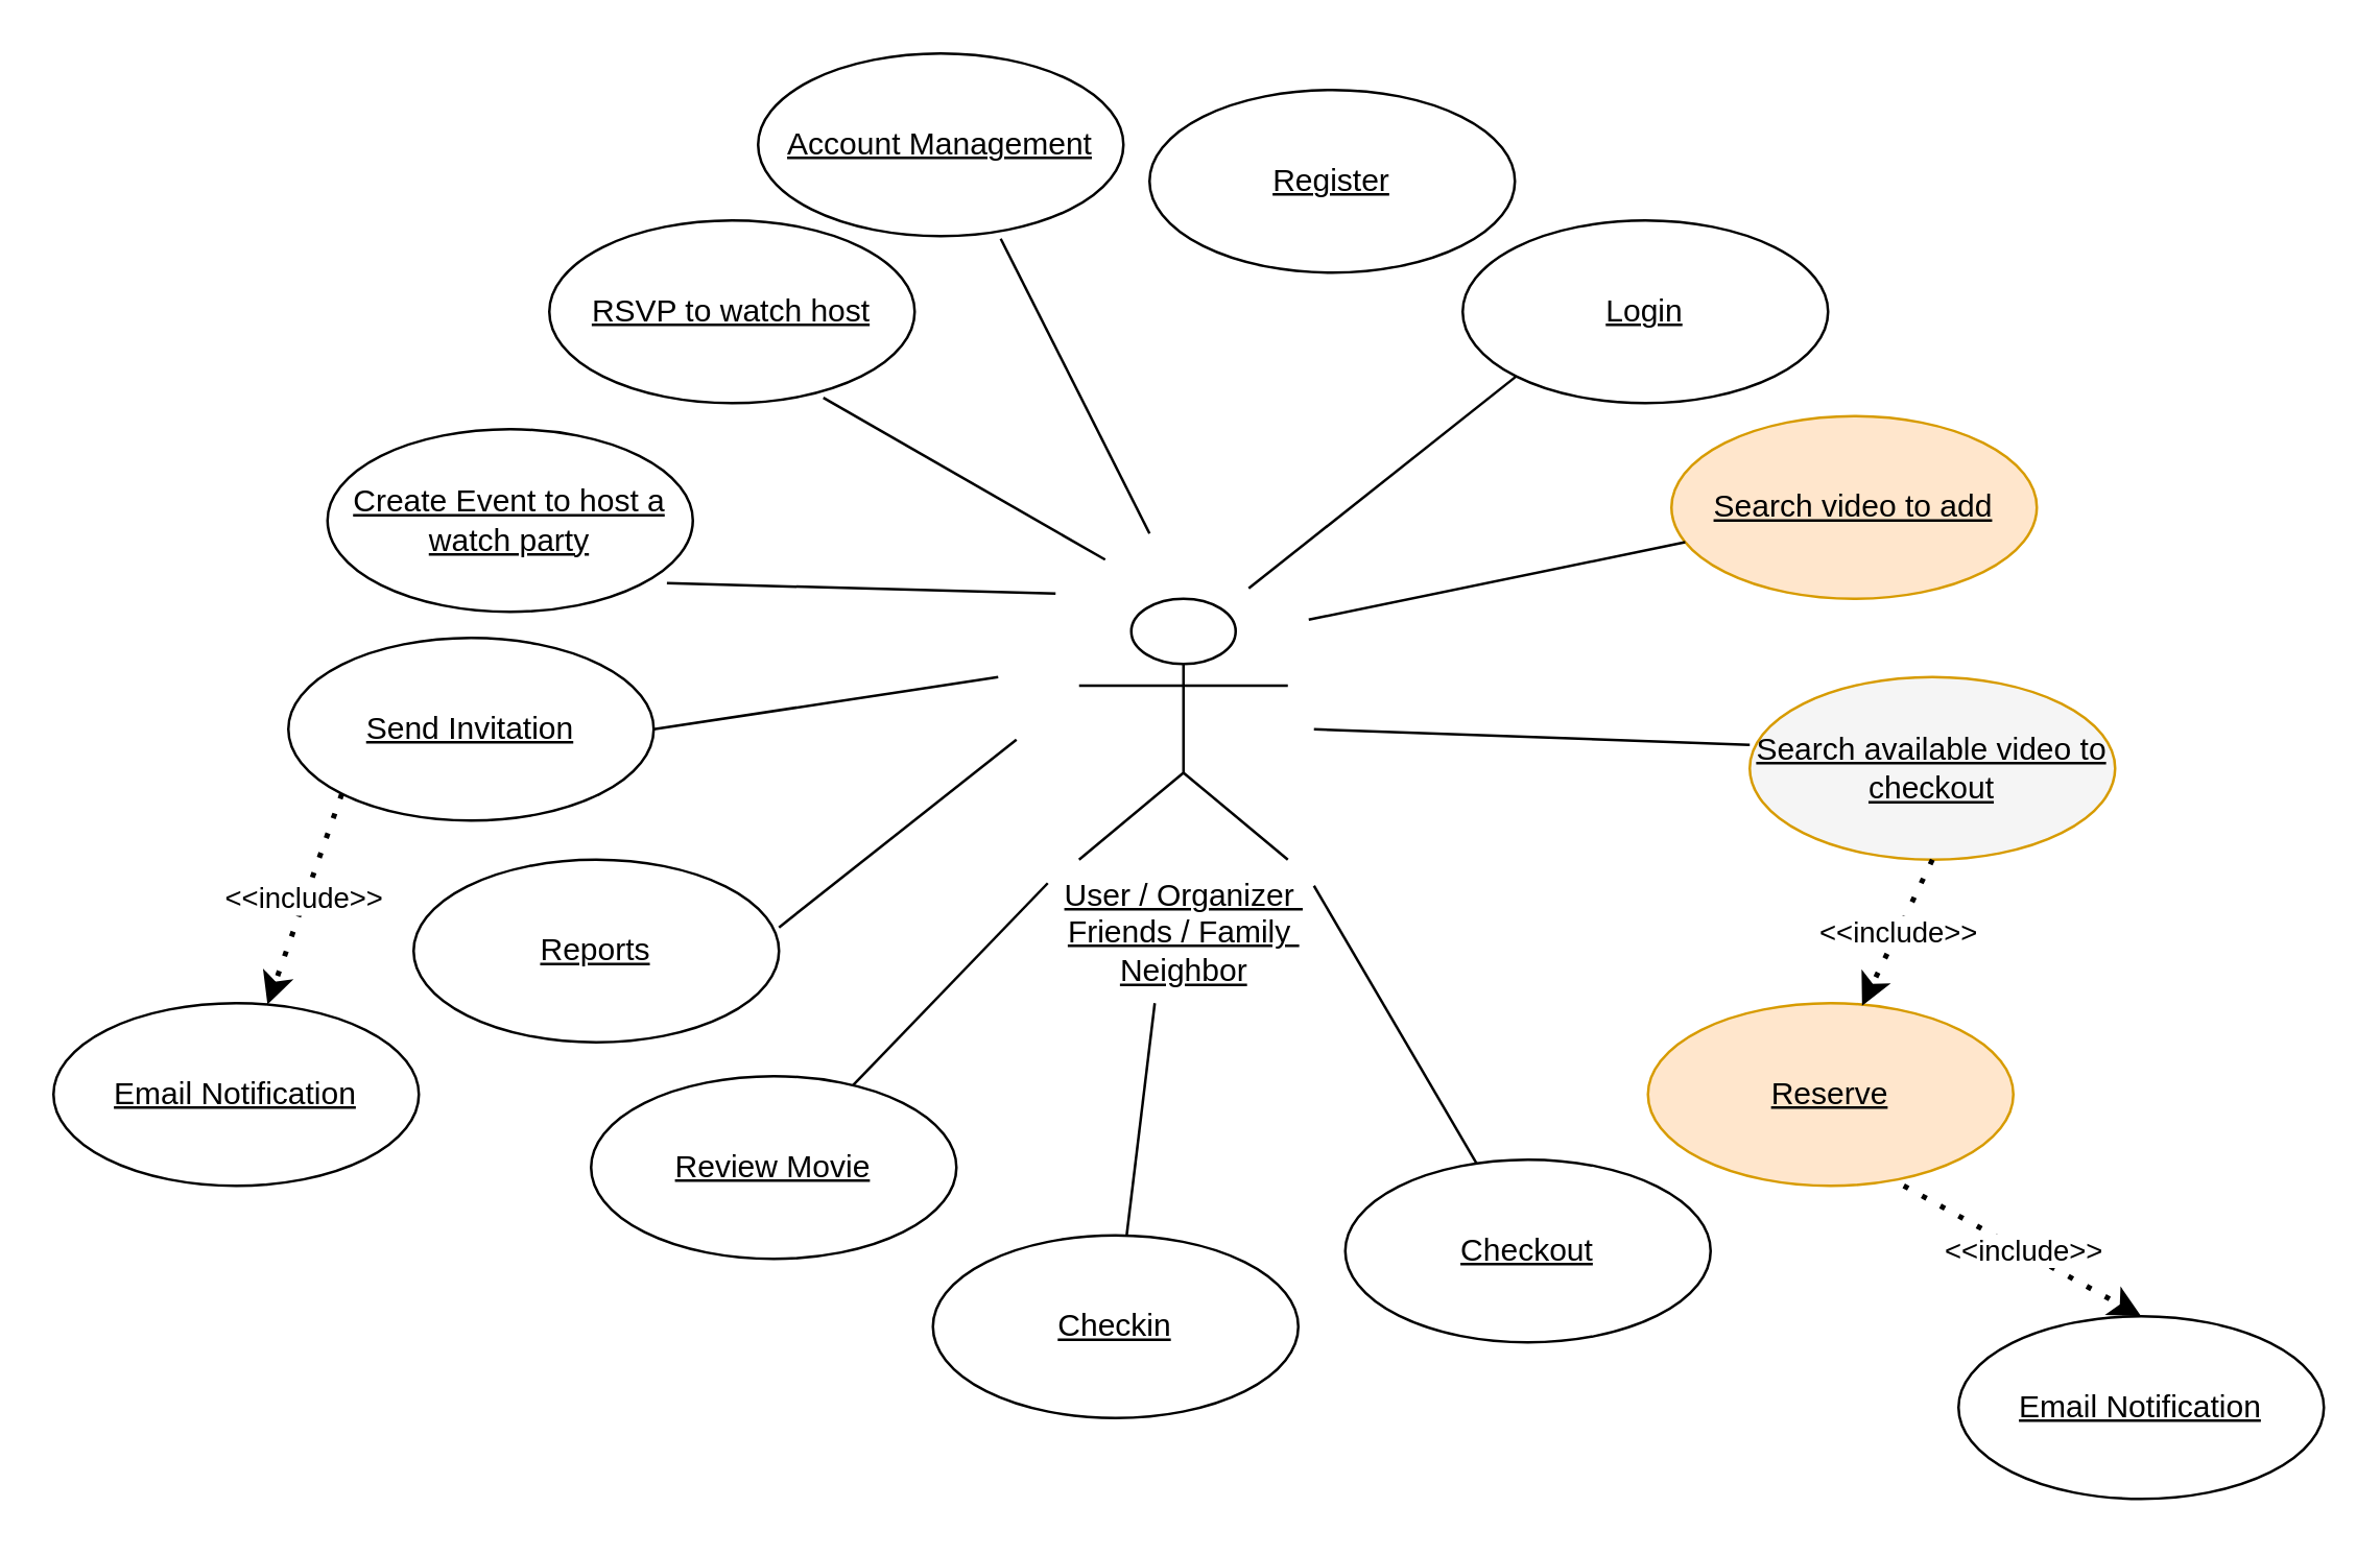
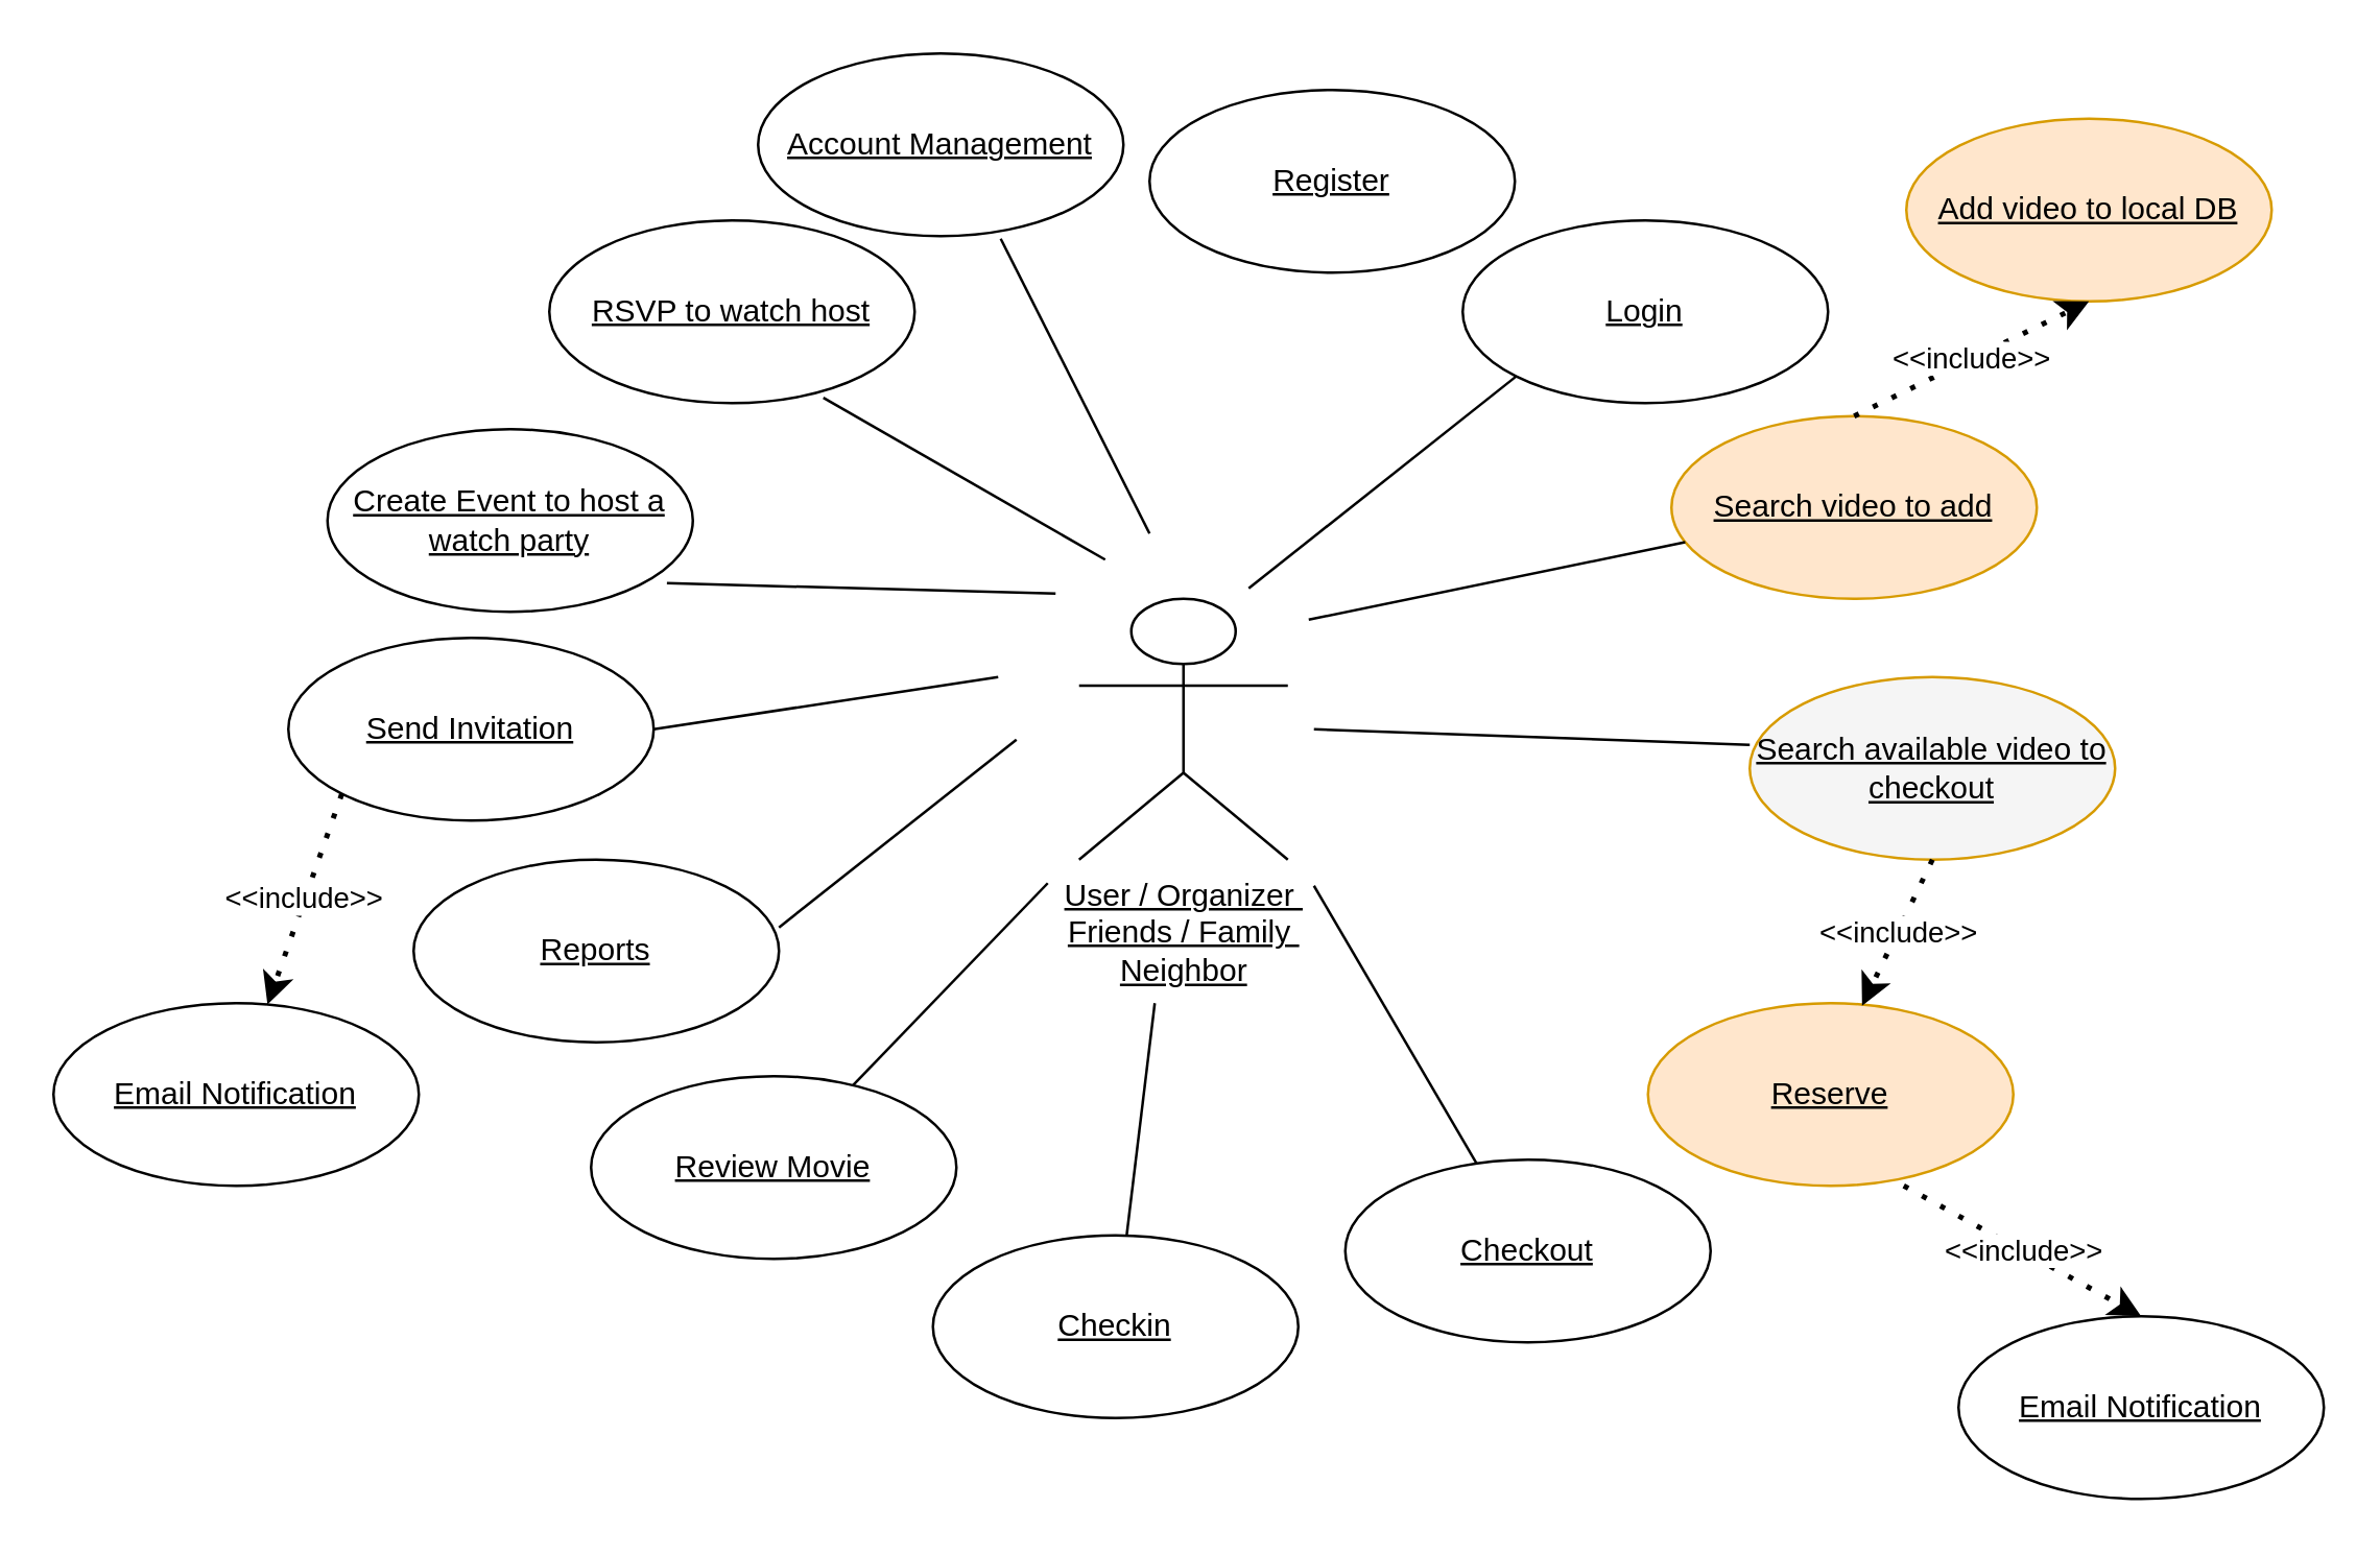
  <mxCell id="0" />
  <mxCell id="1" parent="0" />
  <mxCell id="2" value="" style="group;fontStyle=4;container=1;" vertex="1" connectable="0" parent="1"><mxGeometry x="123" y="20" width="747" height="523" as="geometry" /></mxCell>
  <mxCell id="3" value="User / Organizer&amp;nbsp;&lt;br&gt;Friends / Family&amp;nbsp;&lt;br&gt;Neighbor" style="shape=umlActor;html=1;verticalLabelPosition=bottom;verticalAlign=top;align=center;fontStyle=4" vertex="1" parent="2"><mxGeometry x="290" y="209" width="80" height="100" as="geometry" /></mxCell>
  <mxCell id="4" value="Register" style="ellipse;whiteSpace=wrap;html=1;fontStyle=4" vertex="1" parent="2"><mxGeometry x="317" y="14" width="140" height="70" as="geometry" /></mxCell>
  <mxCell id="5" value="Search available video to checkout" style="ellipse;whiteSpace=wrap;html=1;fillColor=#f5f5f5;strokeColor=#d79b00;fontStyle=4;" vertex="1" parent="2"><mxGeometry x="547" y="239" width="140" height="70" as="geometry" /></mxCell>
  <mxCell id="6" value="Reserve" style="ellipse;whiteSpace=wrap;html=1;fillColor=#ffe6cc;strokeColor=#d79b00;fontStyle=4" vertex="1" parent="2"><mxGeometry x="508" y="364" width="140" height="70" as="geometry" /></mxCell>
  <mxCell id="7" value="Checkout" style="ellipse;whiteSpace=wrap;html=1;fontStyle=4" vertex="1" parent="2"><mxGeometry x="392" y="424" width="140" height="70" as="geometry" /></mxCell>
  <mxCell id="8" value="" style="endArrow=none;html=1;entryX=0;entryY=0.371;entryDx=0;entryDy=0;entryPerimeter=0;fontStyle=4" edge="1" parent="2" target="5"><mxGeometry width="50" height="50" relative="1" as="geometry"><mxPoint x="380" y="259" as="sourcePoint" /><mxPoint x="670" y="309" as="targetPoint" /></mxGeometry></mxCell>
  <mxCell id="9" value="" style="endArrow=none;html=1;fontStyle=4" edge="1" parent="2" source="7"><mxGeometry width="50" height="50" relative="1" as="geometry"><mxPoint x="620" y="359" as="sourcePoint" /><mxPoint x="380" y="319" as="targetPoint" /></mxGeometry></mxCell>
  <mxCell id="10" value="Checkin" style="ellipse;whiteSpace=wrap;html=1;fontStyle=4" vertex="1" parent="2"><mxGeometry x="234" y="453" width="140" height="70" as="geometry" /></mxCell>
  <mxCell id="11" value="" style="endArrow=none;html=1;fontStyle=4" edge="1" parent="2" target="10"><mxGeometry width="50" height="50" relative="1" as="geometry"><mxPoint x="319" y="364" as="sourcePoint" /><mxPoint x="670" y="309" as="targetPoint" /></mxGeometry></mxCell>
  <mxCell id="12" value="Login" style="ellipse;whiteSpace=wrap;html=1;fontStyle=4" vertex="1" parent="2"><mxGeometry x="437" y="64" width="140" height="70" as="geometry" /></mxCell>
  <mxCell id="13" value="" style="endArrow=none;html=1;entryX=0;entryY=1;entryDx=0;entryDy=0;fontStyle=4" edge="1" parent="2" target="12"><mxGeometry width="50" height="50" relative="1" as="geometry"><mxPoint x="355" y="205" as="sourcePoint" /><mxPoint x="669" y="275" as="targetPoint" /></mxGeometry></mxCell>
  <mxCell id="14" value="Search video to add" style="ellipse;whiteSpace=wrap;html=1;fillColor=#ffe6cc;strokeColor=#d79b00;fontStyle=4" vertex="1" parent="2"><mxGeometry x="517" y="139" width="140" height="70" as="geometry" /></mxCell>
  <mxCell id="15" value="" style="endArrow=none;html=1;fontStyle=4" edge="1" parent="2" target="14"><mxGeometry width="50" height="50" relative="1" as="geometry"><mxPoint x="378" y="217" as="sourcePoint" /><mxPoint x="669" y="275" as="targetPoint" /></mxGeometry></mxCell>
  <mxCell id="16" value="Review Movie" style="ellipse;whiteSpace=wrap;html=1;fontStyle=4" vertex="1" parent="2"><mxGeometry x="103" y="392" width="140" height="70" as="geometry" /></mxCell>
  <mxCell id="17" value="" style="endArrow=none;html=1;fontStyle=4" edge="1" parent="2" source="16"><mxGeometry width="50" height="50" relative="1" as="geometry"><mxPoint x="209" y="387" as="sourcePoint" /><mxPoint x="278" y="318" as="targetPoint" /></mxGeometry></mxCell>
  <mxCell id="18" value="Reports" style="ellipse;whiteSpace=wrap;html=1;fontStyle=4" vertex="1" parent="2"><mxGeometry x="35" y="309" width="140" height="70" as="geometry" /></mxCell>
  <mxCell id="19" value="" style="endArrow=none;html=1;exitX=1;exitY=0.371;exitDx=0;exitDy=0;exitPerimeter=0;fontStyle=4" edge="1" parent="2" source="18"><mxGeometry width="50" height="50" relative="1" as="geometry"><mxPoint x="213.376" y="405.467" as="sourcePoint" /><mxPoint x="266" y="263" as="targetPoint" /></mxGeometry></mxCell>
  <mxCell id="20" value="Send Invitation" style="ellipse;whiteSpace=wrap;html=1;fontStyle=4" vertex="1" parent="2"><mxGeometry x="-13" y="224" width="140" height="70" as="geometry" /></mxCell>
  <mxCell id="21" value="Create Event to host a watch party" style="ellipse;whiteSpace=wrap;html=1;fontStyle=4" vertex="1" parent="2"><mxGeometry x="2" y="144" width="140" height="70" as="geometry" /></mxCell>
  <mxCell id="22" value="RSVP to watch host" style="ellipse;whiteSpace=wrap;html=1;fontStyle=4" vertex="1" parent="2"><mxGeometry x="87" y="64" width="140" height="70" as="geometry" /></mxCell>
  <mxCell id="23" value="" style="endArrow=none;html=1;exitX=1;exitY=0.5;exitDx=0;exitDy=0;fontStyle=4" edge="1" parent="2" source="20"><mxGeometry width="50" height="50" relative="1" as="geometry"><mxPoint x="366" y="303" as="sourcePoint" /><mxPoint x="259" y="239" as="targetPoint" /></mxGeometry></mxCell>
  <mxCell id="24" value="" style="endArrow=none;html=1;exitX=0.929;exitY=0.843;exitDx=0;exitDy=0;exitPerimeter=0;fontStyle=4" edge="1" parent="2" source="21"><mxGeometry width="50" height="50" relative="1" as="geometry"><mxPoint x="366" y="303" as="sourcePoint" /><mxPoint x="281" y="207" as="targetPoint" /></mxGeometry></mxCell>
  <mxCell id="25" value="" style="endArrow=none;html=1;exitX=0.75;exitY=0.971;exitDx=0;exitDy=0;exitPerimeter=0;fontStyle=4" edge="1" parent="2" source="22"><mxGeometry width="50" height="50" relative="1" as="geometry"><mxPoint x="366" y="303" as="sourcePoint" /><mxPoint x="300" y="194" as="targetPoint" /></mxGeometry></mxCell>
  <mxCell id="26" value="&amp;lt;&amp;lt;include&amp;gt;&amp;gt;" style="endArrow=classic;dashed=1;html=1;dashPattern=1 3;strokeWidth=2;entryX=0.586;entryY=0.014;entryDx=0;entryDy=0;exitX=0.5;exitY=1;exitDx=0;exitDy=0;endFill=1;entryPerimeter=0;" edge="1" parent="2" source="5" target="6"><mxGeometry width="50" height="50" relative="1" as="geometry"><mxPoint x="616" y="444" as="sourcePoint" /><mxPoint x="647.503" y="524.251" as="targetPoint" /></mxGeometry></mxCell>
  <mxCell id="27" value="Email Notification" style="ellipse;whiteSpace=wrap;html=1;fontStyle=4" vertex="1" parent="2"><mxGeometry x="627" y="484" width="140" height="70" as="geometry" /></mxCell>
  <mxCell id="28" value="&amp;lt;&amp;lt;include&amp;gt;&amp;gt;" style="endArrow=classic;dashed=1;html=1;dashPattern=1 3;strokeWidth=2;entryX=0.5;entryY=0;entryDx=0;entryDy=0;exitX=0.7;exitY=1;exitDx=0;exitDy=0;exitPerimeter=0;endFill=1;" edge="1" parent="2" source="6" target="27"><mxGeometry width="50" height="50" relative="1" as="geometry"><mxPoint x="527" y="604" as="sourcePoint" /><mxPoint x="577" y="554" as="targetPoint" /></mxGeometry></mxCell>
+ <mxCell id="29" value="Add video to local DB" style="ellipse;whiteSpace=wrap;html=1;fillColor=#ffe6cc;strokeColor=#d79b00;fontStyle=4" vertex="1" parent="2"><mxGeometry x="607" y="25" width="140" height="70" as="geometry" /></mxCell>
+ <mxCell id="30" value="&amp;lt;&amp;lt;include&amp;gt;&amp;gt;" style="endArrow=classic;dashed=1;html=1;dashPattern=1 3;strokeWidth=2;entryX=0.5;entryY=1;entryDx=0;entryDy=0;exitX=0.5;exitY=0;exitDx=0;exitDy=0;endFill=1;" edge="1" parent="2" source="14" target="29"><mxGeometry width="50" height="50" relative="1" as="geometry"><mxPoint x="616" y="444" as="sourcePoint" /><mxPoint x="647.503" y="524.251" as="targetPoint" /></mxGeometry></mxCell>
  <mxCell id="31" value="Account Management" style="ellipse;whiteSpace=wrap;html=1;fontStyle=4" vertex="1" parent="2"><mxGeometry x="167" width="140" height="70" as="geometry" /></mxCell>
  <mxCell id="32" value="" style="endArrow=none;html=1;exitX=0.664;exitY=1.014;exitDx=0;exitDy=0;exitPerimeter=0;fontStyle=4" edge="1" parent="2" source="31"><mxGeometry width="50" height="50" relative="1" as="geometry"><mxPoint x="235" y="207.97" as="sourcePoint" /><mxPoint x="317" y="184" as="targetPoint" /></mxGeometry></mxCell>
  <mxCell id="33" value="Email Notification" style="ellipse;whiteSpace=wrap;html=1;fontStyle=4" vertex="1" parent="1"><mxGeometry x="20" y="384" width="140" height="70" as="geometry" /></mxCell>
  <mxCell id="34" value="&amp;lt;&amp;lt;include&amp;gt;&amp;gt;" style="endArrow=classic;dashed=1;html=1;dashPattern=1 3;strokeWidth=2;exitX=0;exitY=1;exitDx=0;exitDy=0;endFill=1;" edge="1" parent="1" source="20" target="33"><mxGeometry width="50" height="50" relative="1" as="geometry"><mxPoint x="772" y="530" as="sourcePoint" /><mxPoint x="863" y="580" as="targetPoint" /></mxGeometry></mxCell>
